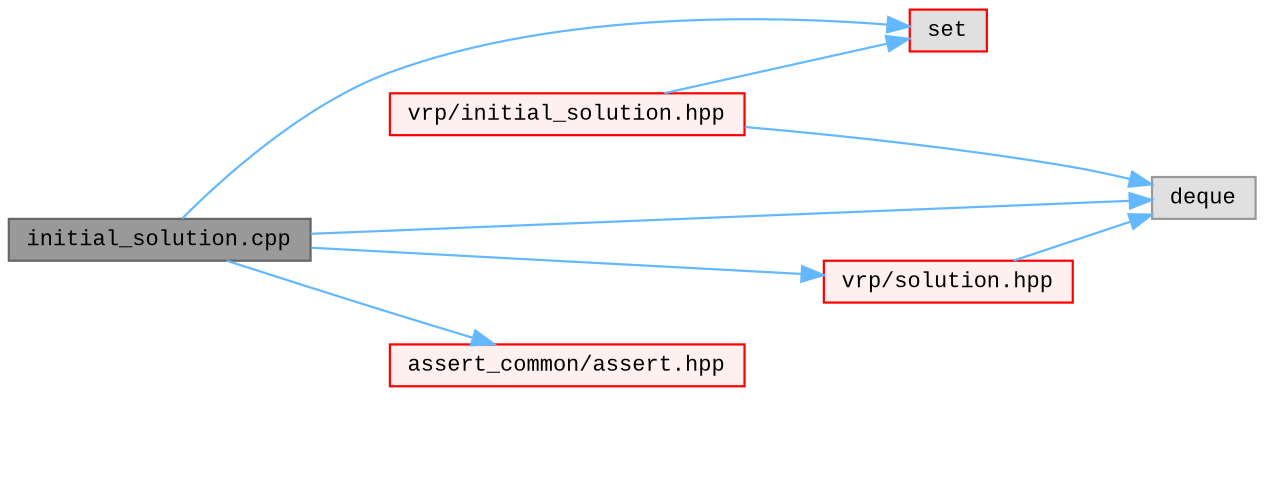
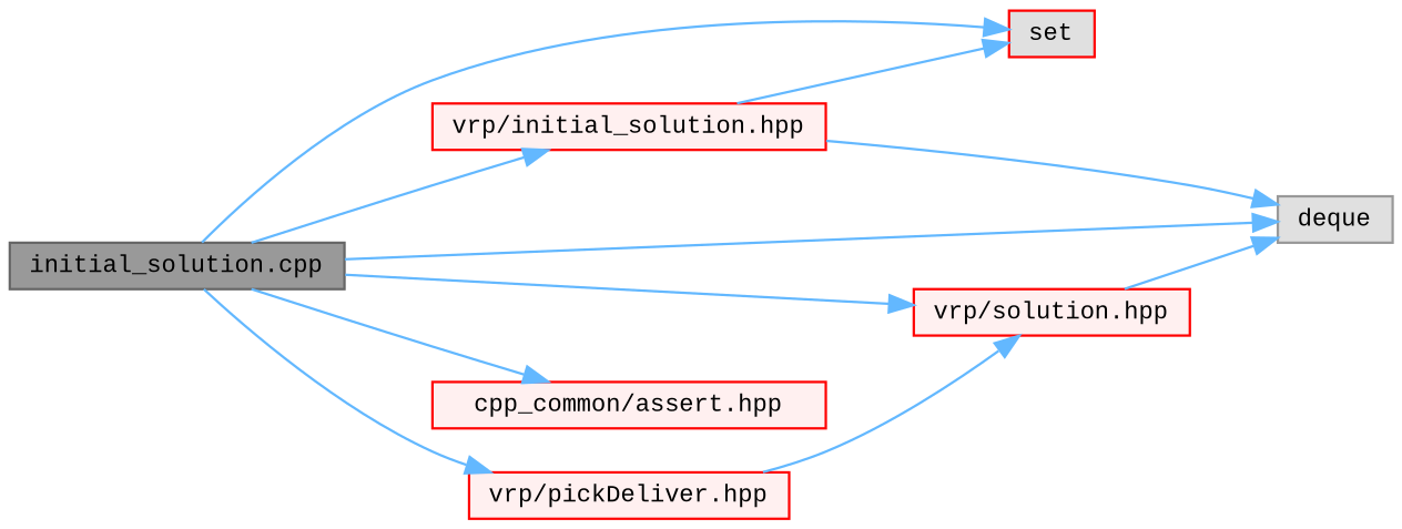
  digraph {
    fontname="Liberation Mono"
    rankdir=LR
    node [color=red fillcolor="#FFF0F0" fontname="Liberation Mono" fontsize=10 shape=box style=filled]
    edge [color=steelblue1 fontname="Liberation Mono" fontsize=10 labelfontname=Helvetica labelfontsize=10 style=solid]
    n1 [color=gray40 fillcolor=grey60 fontcolor=black height=0.2 label="initial_solution.cpp" width=0.4]
    n2 [height=0.2 label="vrp/initial_solution.hpp" width=0.4]
    n3 [fillcolor="#E0E0E0" height=0.2 label=set width=0.4]
    n4 [color=grey60 fillcolor="#E0E0E0" height=0.2 label=deque width=0.4]
    n5 [height=0.2 label="vrp/solution.hpp" width=0.4]
-   n6 [height=0.2 label="assert_common/assert.hpp" width=0.4]
+   n6 [height=0.2 label="cpp_common/assert.hpp" width=0.4]
+   n7 [height=0.2 label="vrp/pickDeliver.hpp" width=0.4]
+   n1 -> n2
    n1 -> n3
    n1 -> n4
    n1 -> n5
    n1 -> n6
+   n1 -> n7
    n2 -> n3
    n2 -> n4
    n5 -> n4
+   n7 -> n5
  }
